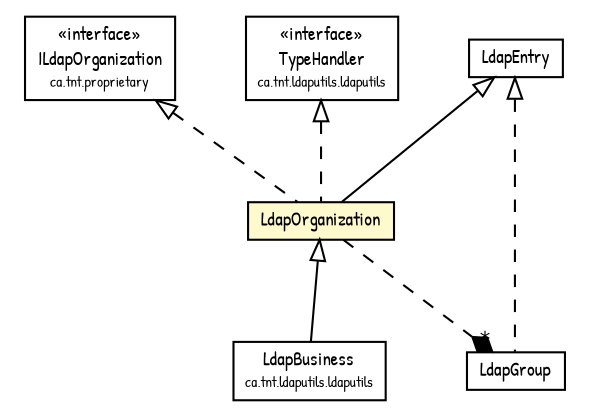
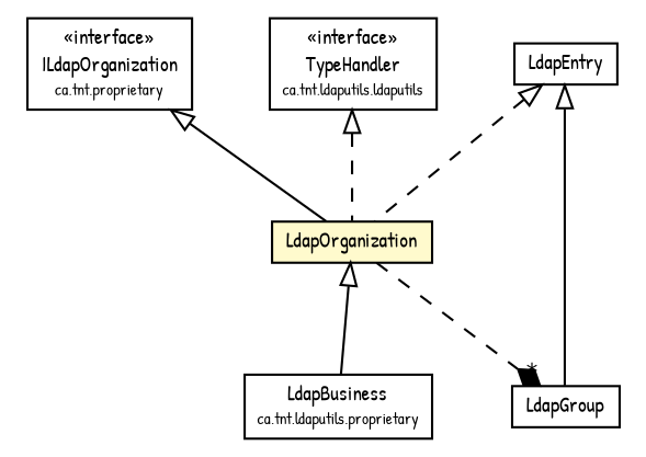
  digraph {
    fontname="Patrick Hand"
    node [fontcolor=black fontname="Patrick Hand" fontsize=9.0 shape=plaintext]
    edge [arrowtail=empty dir=back fontname="Patrick Hand" fontsize=10 headport=p labelfontname=Helvetica labelfontsize=10 tailport=p]
    n1 [label=<<table border="0" cellborder="1" cellspacing="0" cellpadding="2" port="p" href="./LdapEntry.html"> 		<tr><td><table border="0" cellspacing="0" cellpadding="1"> 			<tr><td> LdapEntry </td></tr> 		</table></td></tr> 		</table>>]
    n2 [label=<<table border="0" cellborder="1" cellspacing="0" cellpadding="2" port="p" bgcolor="lemonChiffon" href="./LdapOrganization.html"> 		<tr><td><table border="0" cellspacing="0" cellpadding="1"> 			<tr><td> LdapOrganization </td></tr> 		</table></td></tr> 		</table>>]
    n3 [label=<<table border="0" cellborder="1" cellspacing="0" cellpadding="2" port="p" href="./LdapGroup.html"> 		<tr><td><table border="0" cellspacing="0" cellpadding="1"> 			<tr><td> LdapGroup </td></tr> 		</table></td></tr> 		</table>>]
-   n4 [label=<<table border="0" cellborder="1" cellspacing="0" cellpadding="2" port="p" href="../proprietary/LdapBusiness.html"> 		<tr><td><table border="0" cellspacing="0" cellpadding="1"> 			<tr><td> LdapBusiness </td></tr> 			<tr><td><font point-size="7.0"> ca.tnt.ldaputils.ldaputils </font></td></tr> 		</table></td></tr> 		</table>>]
+   n4 [label=<<table border="0" cellborder="1" cellspacing="0" cellpadding="2" port="p" href="../proprietary/LdapBusiness.html"> 		<tr><td><table border="0" cellspacing="0" cellpadding="1"> 			<tr><td> LdapBusiness </td></tr> 			<tr><td><font point-size="7.0"> ca.tnt.ldaputils.proprietary </font></td></tr> 		</table></td></tr> 		</table>>]
    n5 [label=<<table border="0" cellborder="1" cellspacing="0" cellpadding="2" port="p" href="../ILdapOrganization.html"> 		<tr><td><table border="0" cellspacing="0" cellpadding="1"> 			<tr><td> &laquo;interface&raquo; </td></tr> 			<tr><td> ILdapOrganization </td></tr> 			<tr><td><font point-size="7.0"> ca.tnt.proprietary </font></td></tr> 		</table></td></tr> 		</table>>]
    n6 [label=<<table border="0" cellborder="1" cellspacing="0" cellpadding="2" port="p" href="../annotations/TypeHandler.html"> 		<tr><td><table border="0" cellspacing="0" cellpadding="1"> 			<tr><td> &laquo;interface&raquo; </td></tr> 			<tr><td> TypeHandler </td></tr> 			<tr><td><font point-size="7.0"> ca.tnt.ldaputils.ldaputils </font></td></tr> 		</table></td></tr> 		</table>>]
-   n1 -> n2
-   n1 -> n3 [style=dashed]
+   n1 -> n2 [style=dashed]
+   n1 -> n3
    n2 -> n3 [arrowhead=diamond color=black fontcolor=black fontsize=10.0 headlabel="*" style=dashed arrowtail="" dir=""]
    n2 -> n4
-   n5 -> n2 [style=dashed]
+   n5 -> n2 [style=solid]
    n6 -> n2 [style=dashed]
  }
